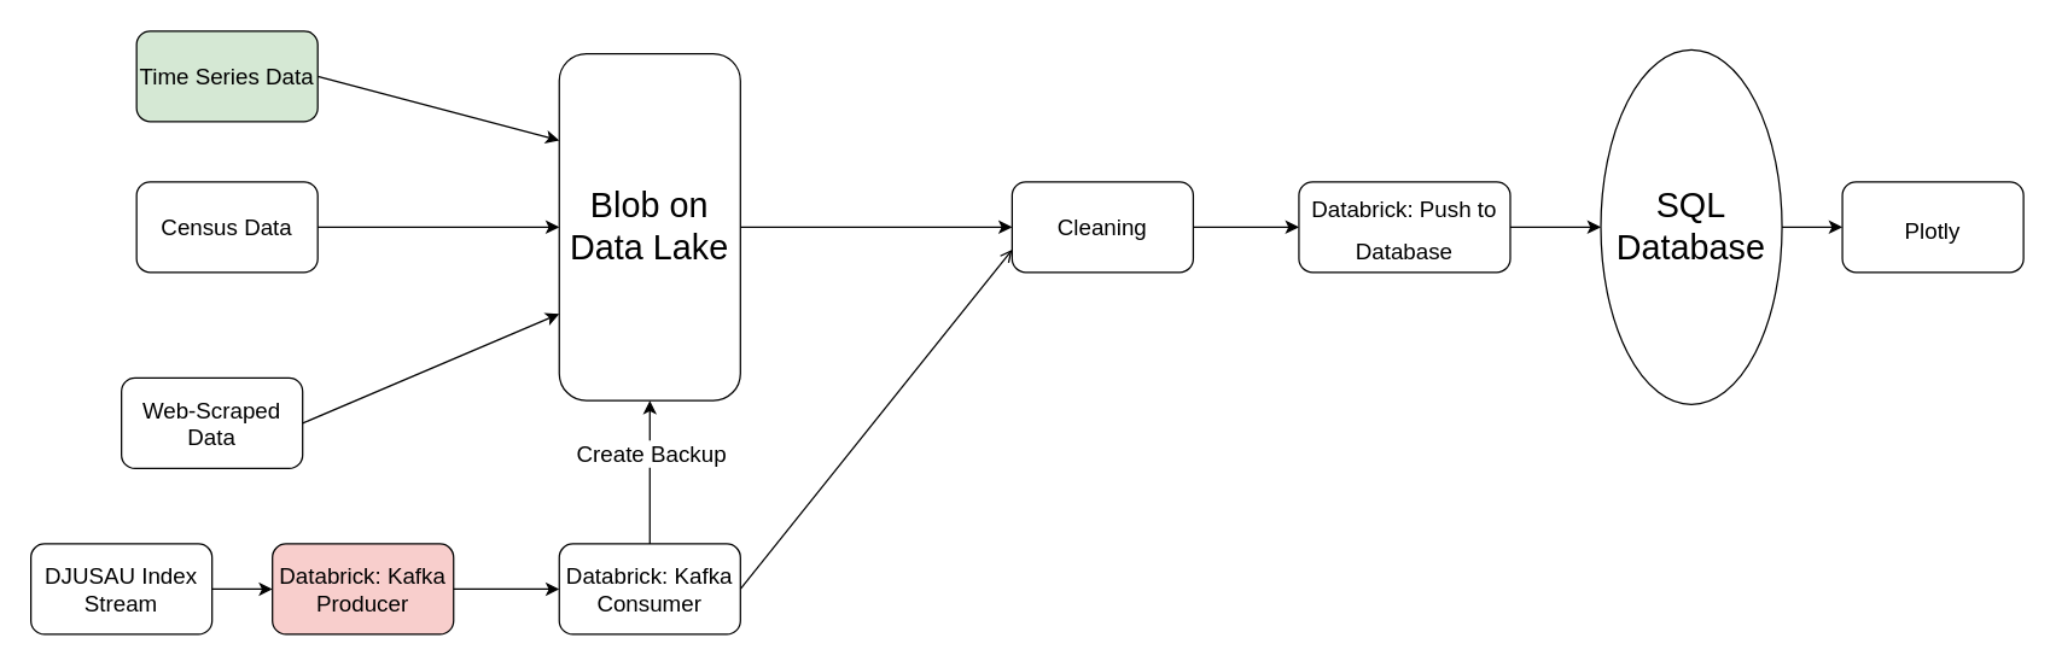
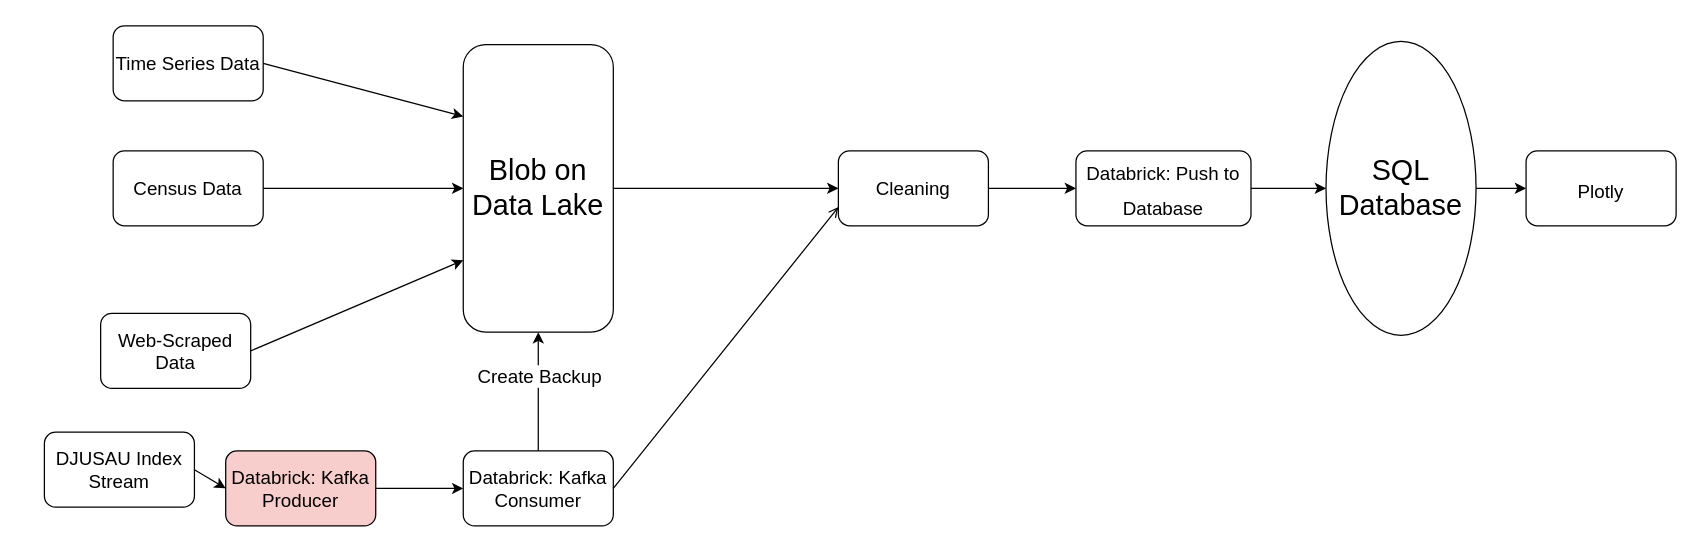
  <mxCell id="0" />
  <mxCell id="1" parent="0" />
- <mxCell id="2" value="&lt;font style=&quot;font-size: 15px;&quot;&gt;Time Series Data&lt;/font&gt;" style="rounded=1;whiteSpace=wrap;html=1;fillColor=#d5e8d4;" parent="1" vertex="1"><mxGeometry x="90" y="20" width="120" height="60" as="geometry" /></mxCell>
+ <mxCell id="2" value="&lt;font style=&quot;font-size: 15px;&quot;&gt;Time Series Data&lt;/font&gt;" style="rounded=1;whiteSpace=wrap;html=1;" parent="1" vertex="1"><mxGeometry x="90" y="20" width="120" height="60" as="geometry" /></mxCell>
  <mxCell id="3" value="&lt;font style=&quot;font-size: 15px;&quot;&gt;Census Data&lt;/font&gt;" style="rounded=1;whiteSpace=wrap;html=1;" parent="1" vertex="1"><mxGeometry x="90" y="120" width="120" height="60" as="geometry" /></mxCell>
  <mxCell id="4" value="&lt;font style=&quot;font-size: 15px;&quot;&gt;Web-Scraped Data&lt;/font&gt;" style="rounded=1;whiteSpace=wrap;html=1;" parent="1" vertex="1"><mxGeometry x="80" y="250" width="120" height="60" as="geometry" /></mxCell>
  <mxCell id="5" value="&lt;font style=&quot;font-size: 23px;&quot;&gt;Blob on Data Lake&lt;/font&gt;" style="rounded=1;whiteSpace=wrap;html=1;" parent="1" vertex="1"><mxGeometry x="370" y="35" width="120" height="230" as="geometry" /></mxCell>
  <mxCell id="6" value="" style="endArrow=classic;html=1;rounded=0;fontSize=23;exitX=1;exitY=0.5;exitDx=0;exitDy=0;entryX=0;entryY=0.25;entryDx=0;entryDy=0;" parent="1" source="2" target="5" edge="1"><mxGeometry width="50" height="50" relative="1" as="geometry"><mxPoint x="440" y="210" as="sourcePoint" /><mxPoint x="490" y="160" as="targetPoint" /></mxGeometry></mxCell>
  <mxCell id="7" value="" style="endArrow=classic;html=1;rounded=0;fontSize=23;exitX=1;exitY=0.5;exitDx=0;exitDy=0;entryX=0;entryY=0.5;entryDx=0;entryDy=0;" parent="1" source="3" target="5" edge="1"><mxGeometry width="50" height="50" relative="1" as="geometry"><mxPoint x="440" y="210" as="sourcePoint" /><mxPoint x="490" y="160" as="targetPoint" /></mxGeometry></mxCell>
  <mxCell id="8" value="" style="endArrow=classic;html=1;rounded=0;fontSize=23;exitX=1;exitY=0.5;exitDx=0;exitDy=0;entryX=0;entryY=0.75;entryDx=0;entryDy=0;" parent="1" source="4" target="5" edge="1"><mxGeometry width="50" height="50" relative="1" as="geometry"><mxPoint x="440" y="210" as="sourcePoint" /><mxPoint x="490" y="160" as="targetPoint" /></mxGeometry></mxCell>
  <mxCell id="9" value="&lt;font style=&quot;font-size: 15px;&quot;&gt;Databrick: Push to Database&lt;/font&gt;" style="rounded=1;whiteSpace=wrap;html=1;fontSize=23;" parent="1" vertex="1"><mxGeometry x="860" y="120" width="140" height="60" as="geometry" /></mxCell>
  <mxCell id="10" value="" style="endArrow=classic;html=1;rounded=0;fontSize=15;exitX=1;exitY=0.5;exitDx=0;exitDy=0;" parent="1" source="5" edge="1"><mxGeometry width="50" height="50" relative="1" as="geometry"><mxPoint x="720" y="200" as="sourcePoint" /><mxPoint x="670" y="150" as="targetPoint" /></mxGeometry></mxCell>
- <mxCell id="11" value="DJUSAU Index Stream" style="rounded=1;whiteSpace=wrap;html=1;fontSize=15;" parent="1" vertex="1"><mxGeometry x="20" y="360" width="120" height="60" as="geometry" /></mxCell>
+ <mxCell id="11" value="DJUSAU Index Stream" style="rounded=1;whiteSpace=wrap;html=1;fontSize=15;" parent="1" vertex="1"><mxGeometry x="35" y="345" width="120" height="60" as="geometry" /></mxCell>
  <mxCell id="12" value="Databrick: Kafka Producer" style="rounded=1;whiteSpace=wrap;html=1;fontSize=15;fillColor=#f8cecc;" parent="1" vertex="1"><mxGeometry x="180" y="360" width="120" height="60" as="geometry" /></mxCell>
  <mxCell id="13" value="" style="endArrow=classic;html=1;rounded=0;fontSize=15;exitX=1;exitY=0.5;exitDx=0;exitDy=0;entryX=0;entryY=0.5;entryDx=0;entryDy=0;" parent="1" source="11" target="12" edge="1"><mxGeometry width="50" height="50" relative="1" as="geometry"><mxPoint x="690" y="280" as="sourcePoint" /><mxPoint x="740" y="230" as="targetPoint" /></mxGeometry></mxCell>
  <mxCell id="14" value="Databrick: Kafka Consumer" style="rounded=1;whiteSpace=wrap;html=1;fontSize=15;" parent="1" vertex="1"><mxGeometry x="370" y="360" width="120" height="60" as="geometry" /></mxCell>
  <mxCell id="15" value="" style="endArrow=classic;html=1;rounded=0;fontSize=15;exitX=1;exitY=0.5;exitDx=0;exitDy=0;entryX=0;entryY=0.5;entryDx=0;entryDy=0;" parent="1" source="12" target="14" edge="1"><mxGeometry width="50" height="50" relative="1" as="geometry"><mxPoint x="690" y="280" as="sourcePoint" /><mxPoint x="740" y="230" as="targetPoint" /></mxGeometry></mxCell>
  <mxCell id="16" value="" style="endArrow=classic;html=1;rounded=0;fontSize=15;exitX=0.5;exitY=0;exitDx=0;exitDy=0;entryX=0.5;entryY=1;entryDx=0;entryDy=0;" parent="1" source="14" target="5" edge="1"><mxGeometry width="50" height="50" relative="1" as="geometry"><mxPoint x="690" y="280" as="sourcePoint" /><mxPoint x="740" y="230" as="targetPoint" /></mxGeometry></mxCell>
  <mxCell id="17" value="Create Backup" style="edgeLabel;html=1;align=center;verticalAlign=middle;resizable=0;points=[];fontSize=15;" parent="16" vertex="1" connectable="0"><mxGeometry x="0.284" relative="1" as="geometry"><mxPoint as="offset" /></mxGeometry></mxCell>
  <mxCell id="18" value="" style="endArrow=open;html=1;rounded=0;fontSize=15;exitX=1;exitY=0.5;exitDx=0;exitDy=0;entryX=0;entryY=0.75;entryDx=0;entryDy=0;" parent="1" source="14" target="19" edge="1"><mxGeometry width="50" height="50" relative="1" as="geometry"><mxPoint x="690" y="280" as="sourcePoint" /><mxPoint x="670" y="150" as="targetPoint" /></mxGeometry></mxCell>
  <mxCell id="19" value="Cleaning" style="rounded=1;whiteSpace=wrap;html=1;fontSize=15;" parent="1" vertex="1"><mxGeometry x="670" y="120" width="120" height="60" as="geometry" /></mxCell>
  <mxCell id="20" value="" style="endArrow=classic;html=1;rounded=0;fontSize=15;entryX=0;entryY=0.5;entryDx=0;entryDy=0;" parent="1" target="9" edge="1"><mxGeometry width="50" height="50" relative="1" as="geometry"><mxPoint x="790" y="150" as="sourcePoint" /><mxPoint x="840" y="100" as="targetPoint" /></mxGeometry></mxCell>
  <mxCell id="21" value="&lt;font style=&quot;font-size: 23px;&quot;&gt;SQL Database&lt;/font&gt;" style="ellipse;whiteSpace=wrap;html=1;" vertex="1" parent="1"><mxGeometry x="1060" y="32.5" width="120" height="235" as="geometry" /></mxCell>
  <mxCell id="22" value="" style="endArrow=classic;html=1;rounded=0;fontSize=23;entryX=0;entryY=0.5;entryDx=0;entryDy=0;exitX=1;exitY=0.5;exitDx=0;exitDy=0;" edge="1" parent="1" source="9" target="21"><mxGeometry width="50" height="50" relative="1" as="geometry"><mxPoint x="680" y="260" as="sourcePoint" /><mxPoint x="730" y="210" as="targetPoint" /></mxGeometry></mxCell>
  <mxCell id="23" value="&lt;font style=&quot;font-size: 15px;&quot;&gt;Plotly&lt;/font&gt;" style="rounded=1;whiteSpace=wrap;html=1;fontSize=23;" vertex="1" parent="1"><mxGeometry x="1220" y="120" width="120" height="60" as="geometry" /></mxCell>
  <mxCell id="24" value="" style="endArrow=classic;html=1;rounded=0;fontSize=15;entryX=0;entryY=0.5;entryDx=0;entryDy=0;exitX=1;exitY=0.5;exitDx=0;exitDy=0;" edge="1" parent="1" source="21" target="23"><mxGeometry width="50" height="50" relative="1" as="geometry"><mxPoint x="1170" y="260" as="sourcePoint" /><mxPoint x="1220" y="210" as="targetPoint" /></mxGeometry></mxCell>
